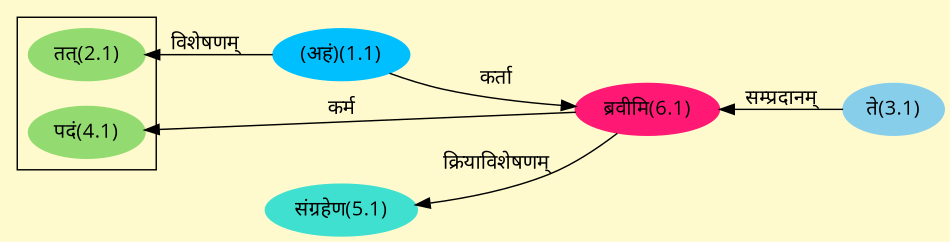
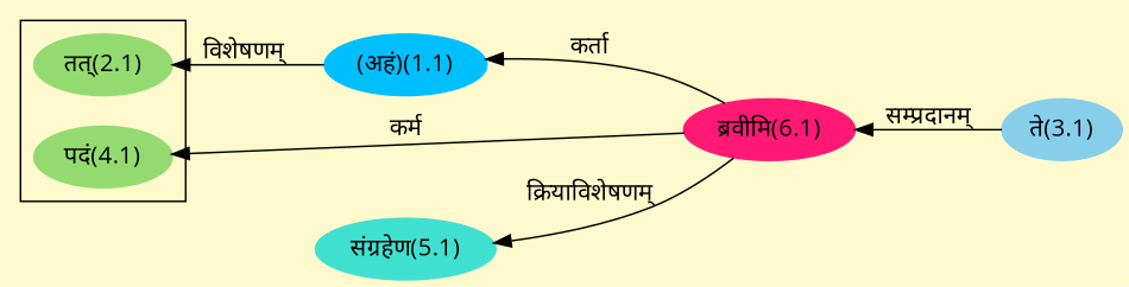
  digraph {
    bgcolor=lemonchiffon1
    compound=true
    fontname="Open Sans"
    rankdir=LR
    node [color="#93DB70" fontname="Open Sans" style=filled]
    edge [dir=back fontname="Open Sans"]
    n1 [label="तत्(2.1)"]
    n2 [label="पदं(4.1)"]
    n3 [color="#00BFFF" label="(अहं)(1.1)"]
    n4 [color="#FF1975" label="ब्रवीमि(6.1)"]
    n5 [color="#87CEEB" label="ते(3.1)"]
    n6 [color="#40E0D0" label="संग्रहेण(5.1)"]
    subgraph cluster_1 {
      n1
      n2
    }
    n1 -> n3 [label="विशेषणम्"]
    n2 -> n4 [label="कर्म"]
-   n4 -> n3 [label="कर्ता"]
+   n3 -> n4 [label="कर्ता"]
    n4 -> n5 [label="सम्प्रदानम्"]
    n6 -> n4 [label="क्रियाविशेषणम्"]
  }
